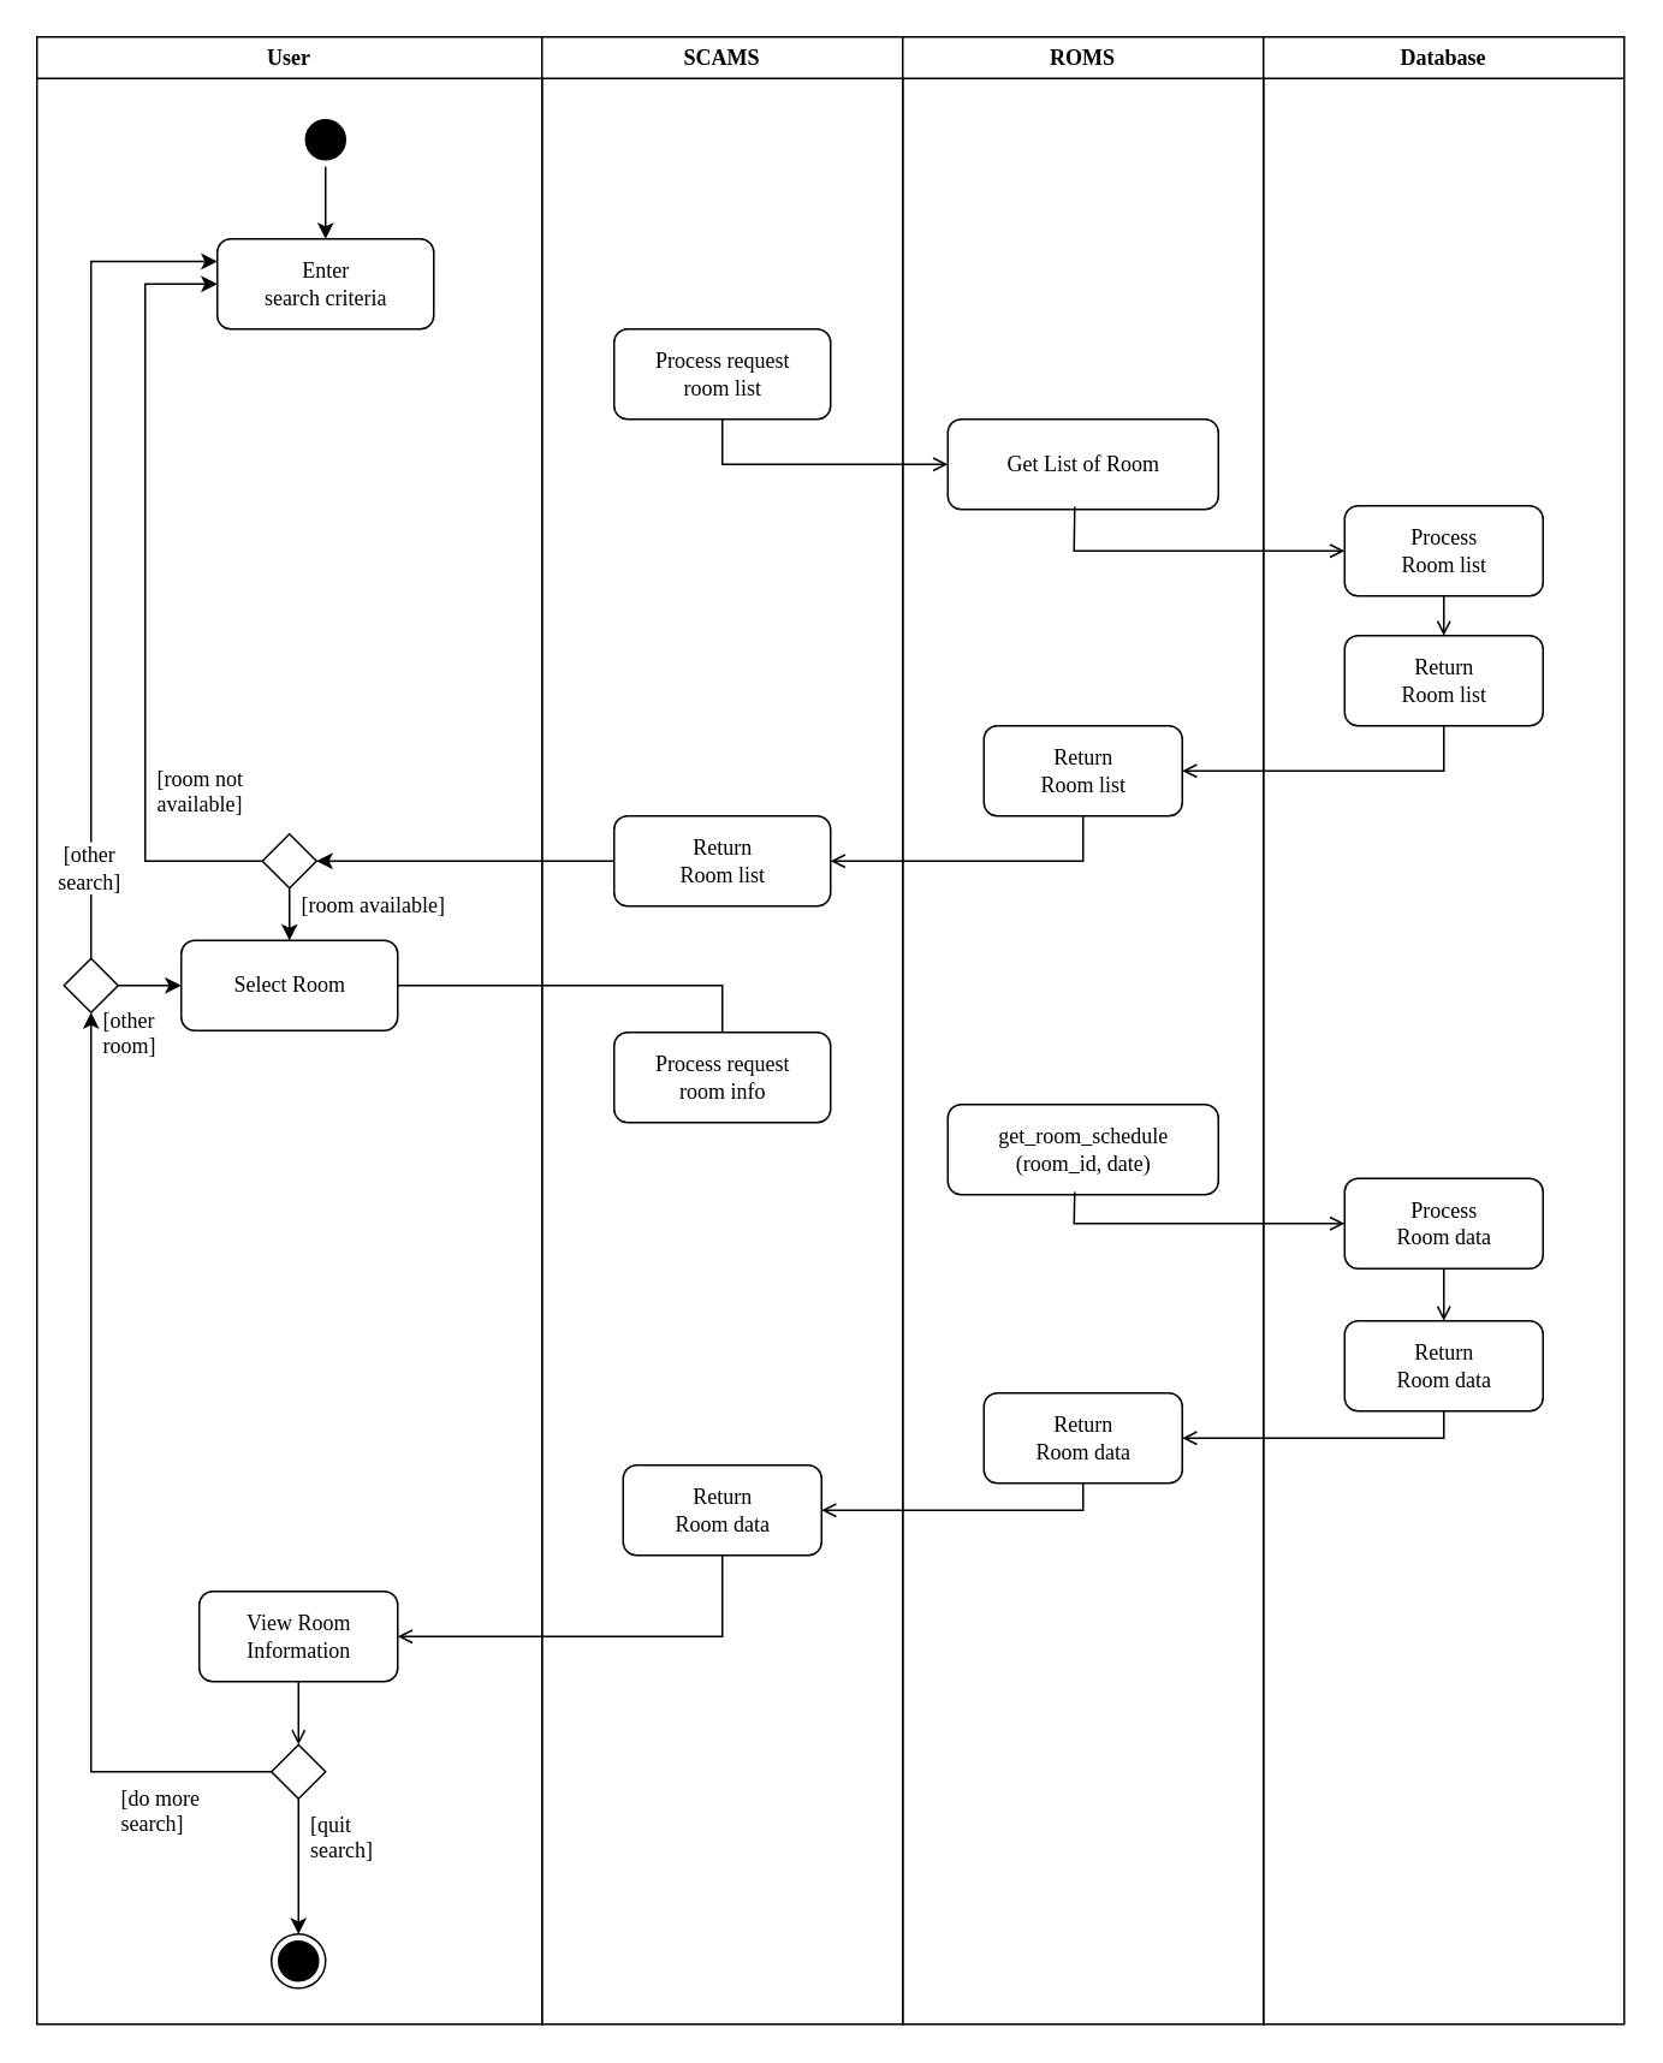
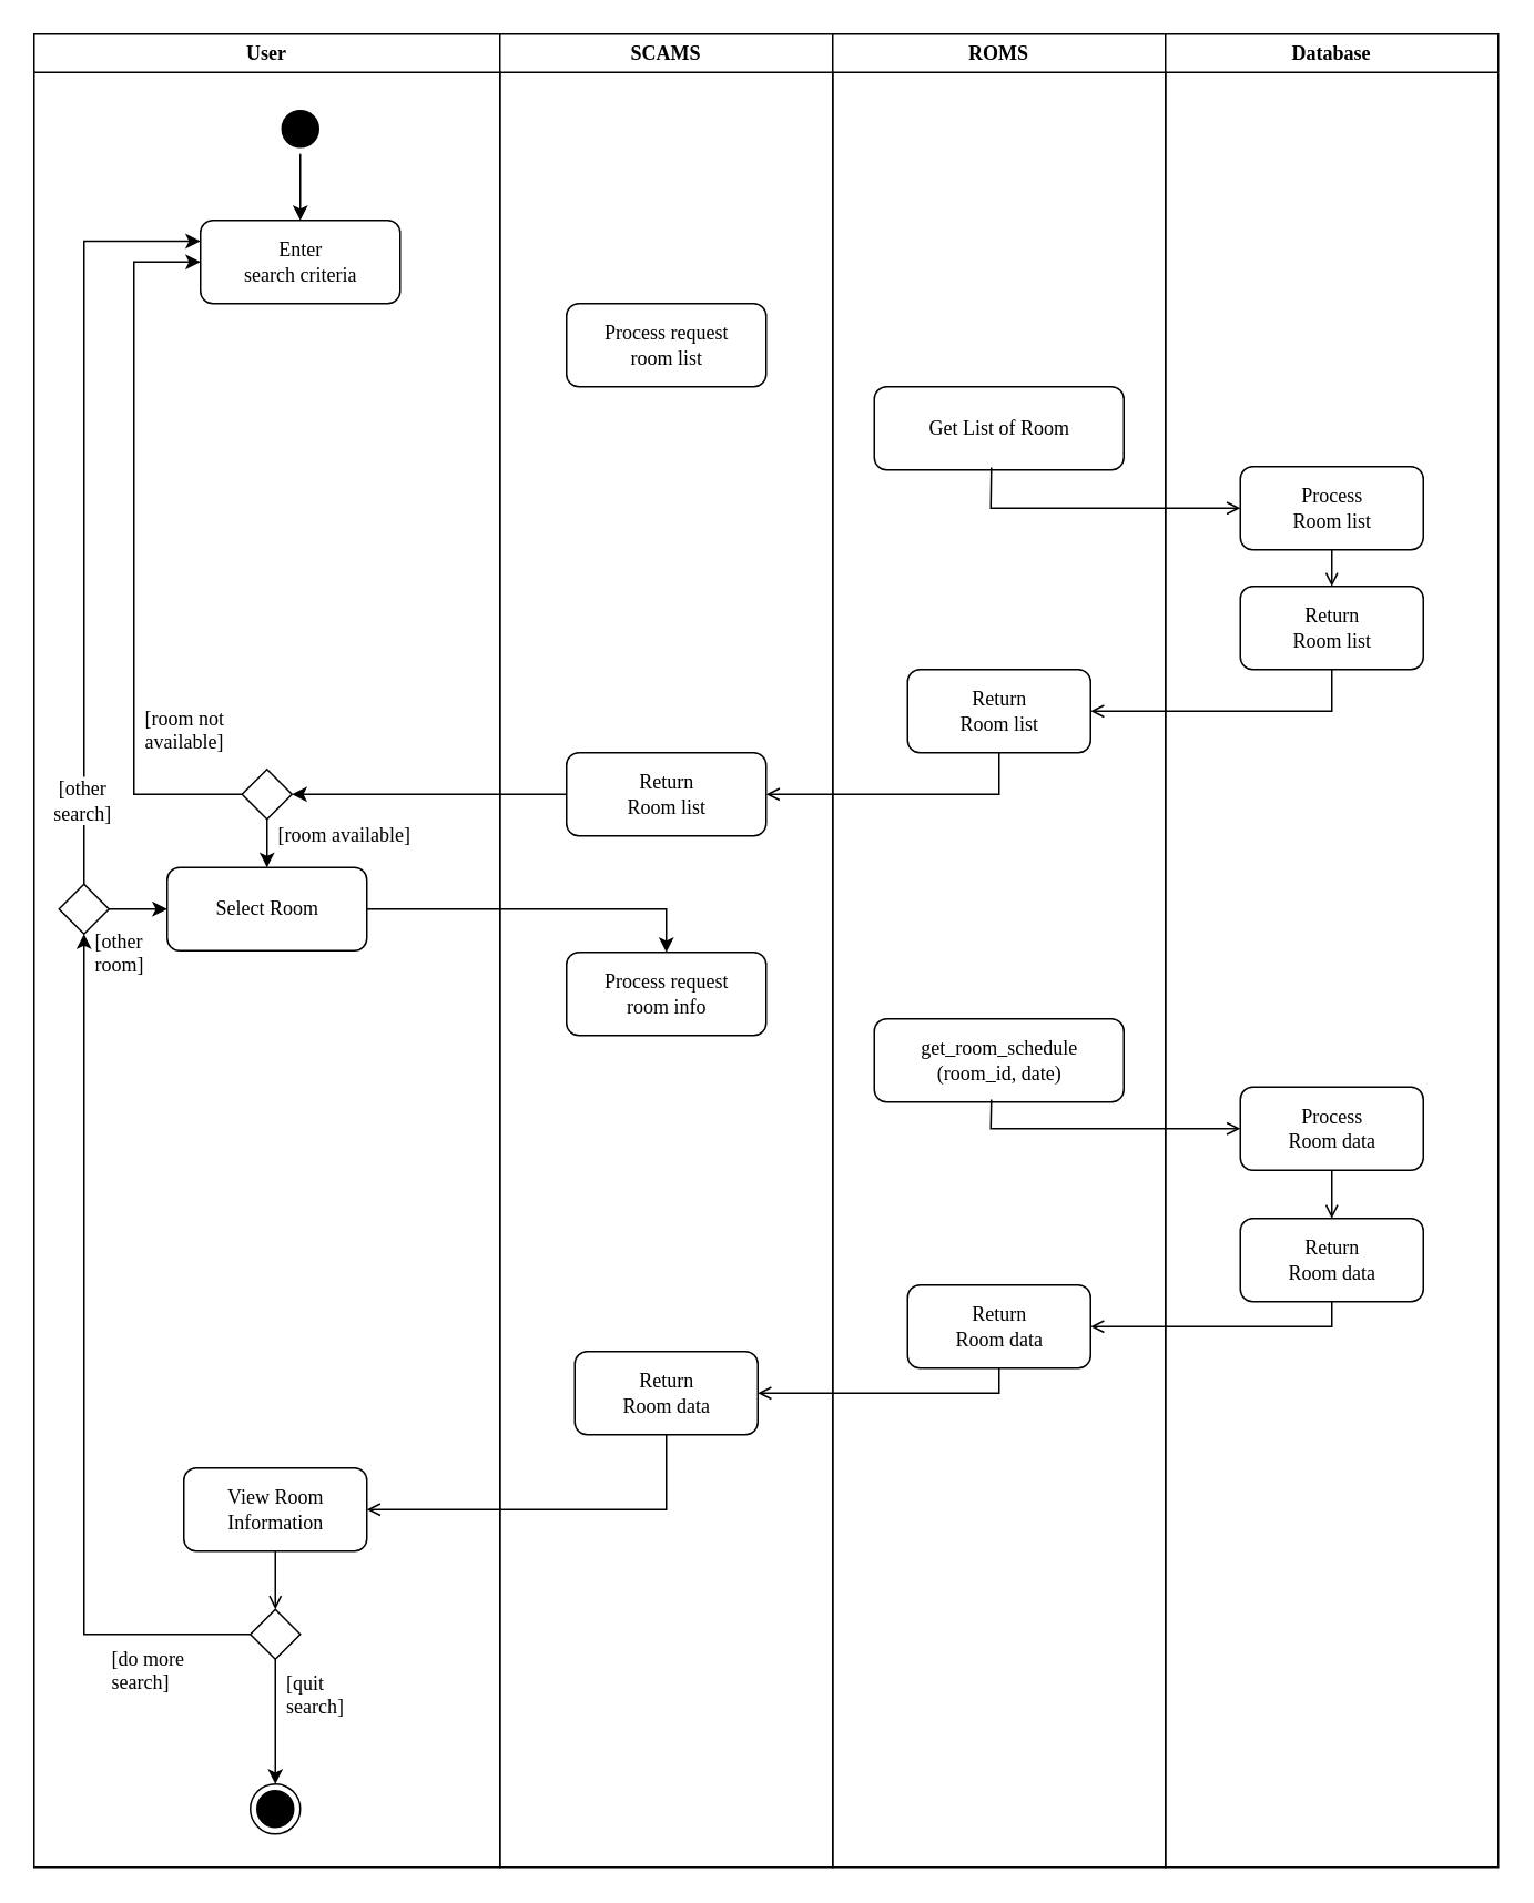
  <mxCell id="0" />
  <mxCell id="1" parent="0" />
  <mxCell id="2" value="User" style="swimlane;whiteSpace=wrap;strokeColor=#000000;fontFamily=Lucida Console;html=1;verticalAlign=middle;fontSize=12;" parent="1" vertex="1"><mxGeometry x="20" y="20" width="280" height="1102" as="geometry" /></mxCell>
  <mxCell id="3" style="edgeStyle=orthogonalEdgeStyle;rounded=0;orthogonalLoop=1;jettySize=auto;html=1;fontFamily=Lucida Console;" edge="1" parent="2" source="4" target="5"><mxGeometry relative="1" as="geometry" /></mxCell>
  <mxCell id="4" value="" style="ellipse;shape=startState;fillColor=#000000;strokeColor=#000000;fontFamily=Lucida Console;html=1;verticalAlign=middle;fontSize=12;" parent="2" vertex="1"><mxGeometry x="145" y="42" width="30" height="30" as="geometry" /></mxCell>
  <mxCell id="5" value="&lt;div&gt;Enter &lt;br&gt;&lt;/div&gt;&lt;div&gt;search criteria&lt;/div&gt;" style="strokeColor=#000000;fontFamily=Lucida Console;html=1;verticalAlign=middle;fontSize=12;rounded=1;" parent="2" vertex="1"><mxGeometry x="100" y="112" width="120" height="50" as="geometry" /></mxCell>
  <mxCell id="6" value="Select Room" style="strokeColor=#000000;fontFamily=Lucida Console;html=1;verticalAlign=middle;fontSize=12;rounded=1;" parent="2" vertex="1"><mxGeometry x="80" y="501" width="120" height="50" as="geometry" /></mxCell>
  <mxCell id="7" style="edgeStyle=orthogonalEdgeStyle;rounded=0;orthogonalLoop=1;jettySize=auto;html=1;entryX=0.5;entryY=0;entryDx=0;entryDy=0;endArrow=open;endFill=0;strokeColor=#000000;fontFamily=Lucida Console;fontSize=12;" parent="2" source="8" target="12" edge="1"><mxGeometry relative="1" as="geometry" /></mxCell>
  <mxCell id="8" value="&lt;div&gt;View Room &lt;br&gt;&lt;/div&gt;&lt;div&gt;Information&lt;br&gt;&lt;/div&gt;" style="strokeColor=#000000;fontFamily=Lucida Console;html=1;verticalAlign=middle;fontSize=12;rounded=1;" parent="2" vertex="1"><mxGeometry x="90" y="862" width="110" height="50" as="geometry" /></mxCell>
  <mxCell id="9" value="" style="ellipse;shape=endState;fillColor=#000000;strokeColor=#000000;fontFamily=Lucida Console;html=1;verticalAlign=middle;fontSize=12;" parent="2" vertex="1"><mxGeometry x="130" y="1052" width="30" height="30" as="geometry" /></mxCell>
  <mxCell id="10" style="edgeStyle=orthogonalEdgeStyle;rounded=0;orthogonalLoop=1;jettySize=auto;html=1;fontFamily=Lucida Console;" edge="1" parent="2" source="12" target="9"><mxGeometry relative="1" as="geometry" /></mxCell>
  <mxCell id="11" style="edgeStyle=orthogonalEdgeStyle;rounded=0;orthogonalLoop=1;jettySize=auto;html=1;entryX=0.5;entryY=1;entryDx=0;entryDy=0;fontFamily=Lucida Console;" edge="1" parent="2" source="12" target="22"><mxGeometry relative="1" as="geometry" /></mxCell>
  <mxCell id="12" value="" style="rhombus;whiteSpace=wrap;html=1;rounded=0;strokeColor=#000000;fillColor=none;fontFamily=Lucida Console;fontSize=12;" parent="2" vertex="1"><mxGeometry x="130" y="947" width="30" height="30" as="geometry" /></mxCell>
  <mxCell id="13" value="&lt;div&gt;[do more&lt;/div&gt;&lt;div&gt;search]&lt;br&gt;&lt;/div&gt;" style="text;html=1;resizable=0;points=[];autosize=1;align=left;verticalAlign=top;spacingTop=-4;fontSize=12;fontFamily=Lucida Console;" parent="2" vertex="1"><mxGeometry x="45" y="967" width="70" height="30" as="geometry" /></mxCell>
  <mxCell id="14" style="edgeStyle=orthogonalEdgeStyle;rounded=0;orthogonalLoop=1;jettySize=auto;html=1;fontFamily=Lucida Console;" edge="1" parent="2" source="16" target="6"><mxGeometry relative="1" as="geometry" /></mxCell>
  <mxCell id="15" style="edgeStyle=orthogonalEdgeStyle;rounded=0;orthogonalLoop=1;jettySize=auto;html=1;entryX=0;entryY=0.5;entryDx=0;entryDy=0;fontFamily=Lucida Console;" edge="1" parent="2" source="16" target="5"><mxGeometry relative="1" as="geometry"><Array as="points"><mxPoint x="60" y="457" /><mxPoint x="60" y="137" /></Array></mxGeometry></mxCell>
  <mxCell id="16" value="" style="rhombus;whiteSpace=wrap;html=1;rounded=0;strokeColor=#000000;fillColor=none;fontFamily=Lucida Console;fontSize=12;" vertex="1" parent="2"><mxGeometry x="125" y="442" width="30" height="30" as="geometry" /></mxCell>
  <mxCell id="17" value="&lt;div&gt;[room available]&lt;/div&gt;" style="text;html=1;resizable=0;points=[];autosize=1;align=left;verticalAlign=top;spacingTop=-4;fontFamily=Lucida Console;" vertex="1" parent="2"><mxGeometry x="145" y="472" width="100" height="20" as="geometry" /></mxCell>
  <mxCell id="18" value="&lt;div&gt;[room not&lt;/div&gt;&lt;div&gt;available]&lt;br&gt;&lt;/div&gt;" style="text;html=1;resizable=0;points=[];autosize=1;align=left;verticalAlign=top;spacingTop=-4;fontFamily=Lucida Console;" vertex="1" parent="2"><mxGeometry x="65" y="402" width="70" height="30" as="geometry" /></mxCell>
  <mxCell id="19" style="edgeStyle=orthogonalEdgeStyle;rounded=0;orthogonalLoop=1;jettySize=auto;html=1;fontFamily=Lucida Console;" edge="1" parent="2" source="22" target="6"><mxGeometry relative="1" as="geometry" /></mxCell>
  <mxCell id="20" style="edgeStyle=orthogonalEdgeStyle;rounded=0;orthogonalLoop=1;jettySize=auto;html=1;entryX=0;entryY=0.25;entryDx=0;entryDy=0;fontFamily=Lucida Console;" edge="1" parent="2" source="22" target="5"><mxGeometry relative="1" as="geometry"><mxPoint x="50" y="307" as="targetPoint" /><Array as="points"><mxPoint x="30" y="125" /></Array></mxGeometry></mxCell>
  <mxCell id="21" value="&lt;div&gt;[other&lt;/div&gt;&lt;div&gt;search]&lt;br&gt;&lt;/div&gt;" style="text;html=1;resizable=0;points=[];align=center;verticalAlign=middle;labelBackgroundColor=#ffffff;fontFamily=Lucida Console;" vertex="1" connectable="0" parent="20"><mxGeometry x="-0.777" y="2" relative="1" as="geometry"><mxPoint as="offset" /></mxGeometry></mxCell>
  <mxCell id="22" value="" style="rhombus;whiteSpace=wrap;html=1;rounded=0;strokeColor=#000000;fillColor=none;fontFamily=Lucida Console;fontSize=12;" vertex="1" parent="2"><mxGeometry x="15" y="511" width="30" height="30" as="geometry" /></mxCell>
  <mxCell id="23" value="&lt;div&gt;[quit&lt;/div&gt;&lt;div&gt;search]&lt;br&gt;&lt;/div&gt;" style="text;html=1;resizable=0;points=[];autosize=1;align=left;verticalAlign=top;spacingTop=-4;fontSize=12;fontFamily=Lucida Console;" parent="2" vertex="1"><mxGeometry x="150" y="982" width="70" height="30" as="geometry" /></mxCell>
  <mxCell id="24" value="&lt;div&gt;[other&lt;/div&gt;&lt;div&gt;room]&lt;br&gt;&lt;/div&gt;" style="text;html=1;resizable=0;points=[];autosize=1;align=left;verticalAlign=top;spacingTop=-4;fontFamily=Lucida Console;" vertex="1" parent="2"><mxGeometry x="35" y="536" width="60" height="30" as="geometry" /></mxCell>
  <mxCell id="25" value="SCAMS" style="swimlane;whiteSpace=wrap;startSize=23;strokeColor=#000000;fontFamily=Lucida Console;html=1;verticalAlign=middle;fontSize=12;" parent="1" vertex="1"><mxGeometry x="300" y="20" width="200" height="1102" as="geometry" /></mxCell>
  <mxCell id="26" value="&lt;div&gt;Process request&lt;/div&gt;room list " style="strokeColor=#000000;fontFamily=Lucida Console;html=1;verticalAlign=middle;fontSize=12;rounded=1;" parent="25" vertex="1"><mxGeometry x="40" y="162" width="120" height="50" as="geometry" /></mxCell>
  <mxCell id="27" value="&lt;div&gt;Return&lt;/div&gt;&lt;div&gt;Room list&lt;br&gt;&lt;/div&gt;" style="strokeColor=#000000;fontFamily=Lucida Console;html=1;verticalAlign=middle;fontSize=12;rounded=1;" parent="25" vertex="1"><mxGeometry x="40" y="432" width="120" height="50" as="geometry" /></mxCell>
  <mxCell id="28" value="&lt;div&gt;Process request&lt;/div&gt;&lt;div&gt;room info&lt;br&gt;&lt;/div&gt;" style="strokeColor=#000000;fontFamily=Lucida Console;html=1;verticalAlign=middle;fontSize=12;rounded=1;" parent="25" vertex="1"><mxGeometry x="40" y="552" width="120" height="50" as="geometry" /></mxCell>
  <mxCell id="29" value="&lt;div&gt;Return&lt;/div&gt;&lt;div&gt;Room data&lt;br&gt;&lt;/div&gt;" style="strokeColor=#000000;fontFamily=Lucida Console;html=1;verticalAlign=middle;fontSize=12;rounded=1;" parent="25" vertex="1"><mxGeometry x="45" y="792" width="110" height="50" as="geometry" /></mxCell>
  <mxCell id="30" value="ROMS" style="swimlane;whiteSpace=wrap;fontFamily=Lucida Console;html=1;verticalAlign=middle;fontSize=12;" parent="1" vertex="1"><mxGeometry x="500" y="20" width="200" height="1102" as="geometry" /></mxCell>
  <mxCell id="31" value="Get List of Room" style="strokeColor=#000000;fontFamily=Lucida Console;html=1;verticalAlign=middle;fontSize=12;rounded=1;" parent="30" vertex="1"><mxGeometry x="25" y="212" width="150" height="50" as="geometry" /></mxCell>
  <mxCell id="32" value="&lt;div&gt;Return&lt;/div&gt;&lt;div&gt;Room list&lt;br&gt;&lt;/div&gt;" style="strokeColor=#000000;fontFamily=Lucida Console;html=1;verticalAlign=middle;fontSize=12;rounded=1;" parent="30" vertex="1"><mxGeometry x="45" y="382" width="110" height="50" as="geometry" /></mxCell>
  <mxCell id="33" value="&lt;div&gt;get_room_schedule&lt;/div&gt;&lt;div&gt;(room_id, date)&lt;/div&gt;" style="strokeColor=#000000;fontFamily=Lucida Console;html=1;verticalAlign=middle;fontSize=12;rounded=1;" parent="30" vertex="1"><mxGeometry x="25" y="592" width="150" height="50" as="geometry" /></mxCell>
  <mxCell id="34" value="&lt;div&gt;Return&lt;/div&gt;&lt;div&gt;Room data&lt;br&gt;&lt;/div&gt;" style="strokeColor=#000000;fontFamily=Lucida Console;html=1;verticalAlign=middle;fontSize=12;rounded=1;" parent="30" vertex="1"><mxGeometry x="45" y="752" width="110" height="50" as="geometry" /></mxCell>
  <mxCell id="35" value="" style="endArrow=open;strokeColor=#000000;endFill=1;rounded=0;fontFamily=Lucida Console;html=1;verticalAlign=middle;fontSize=12;exitX=0.469;exitY=0.97;exitDx=0;exitDy=0;exitPerimeter=0;" parent="1" source="31" target="38" edge="1"><mxGeometry relative="1" as="geometry"><Array as="points"><mxPoint x="595" y="305" /></Array></mxGeometry></mxCell>
  <mxCell id="36" value="Database" style="swimlane;whiteSpace=wrap;fontFamily=Lucida Console;html=1;verticalAlign=middle;fontSize=12;" parent="1" vertex="1"><mxGeometry x="700" y="20" width="200" height="1102" as="geometry" /></mxCell>
  <mxCell id="37" value="" style="edgeStyle=orthogonalEdgeStyle;rounded=0;orthogonalLoop=1;jettySize=auto;html=1;strokeColor=#000000;fontFamily=Lucida Console;fontSize=12;endArrow=open;endFill=0;" parent="36" source="38" target="39" edge="1"><mxGeometry relative="1" as="geometry" /></mxCell>
  <mxCell id="38" value="&lt;div&gt;Process&lt;/div&gt;&lt;div&gt;Room list&lt;br&gt;&lt;/div&gt;" style="strokeColor=#000000;fontFamily=Lucida Console;html=1;verticalAlign=middle;fontSize=12;rounded=1;" parent="36" vertex="1"><mxGeometry x="45" y="260" width="110" height="50" as="geometry" /></mxCell>
  <mxCell id="39" value="&lt;div&gt;Return&lt;/div&gt;&lt;div&gt;Room list&lt;br&gt;&lt;/div&gt;" style="strokeColor=#000000;fontFamily=Lucida Console;html=1;verticalAlign=middle;fontSize=12;rounded=1;" parent="36" vertex="1"><mxGeometry x="45" y="332" width="110" height="50" as="geometry" /></mxCell>
  <mxCell id="40" value="&lt;div&gt;Process&lt;/div&gt;&lt;div&gt;Room data&lt;br&gt;&lt;/div&gt;" style="strokeColor=#000000;fontFamily=Lucida Console;html=1;verticalAlign=middle;fontSize=12;rounded=1;" parent="36" vertex="1"><mxGeometry x="45" y="633" width="110" height="50" as="geometry" /></mxCell>
  <mxCell id="41" value="&lt;div&gt;Return&lt;/div&gt;&lt;div&gt;Room data&lt;br&gt;&lt;/div&gt;" style="strokeColor=#000000;fontFamily=Lucida Console;html=1;verticalAlign=middle;fontSize=12;rounded=1;" parent="36" vertex="1"><mxGeometry x="45" y="712" width="110" height="50" as="geometry" /></mxCell>
  <mxCell id="42" value="" style="edgeStyle=orthogonalEdgeStyle;rounded=0;orthogonalLoop=1;jettySize=auto;html=1;strokeColor=#000000;fontFamily=Lucida Console;fontSize=12;endArrow=open;endFill=0;" parent="36" source="40" target="41" edge="1"><mxGeometry relative="1" as="geometry" /></mxCell>
- <mxCell id="43" value="" style="endArrow=open;strokeColor=#000000;endFill=1;rounded=0;fontFamily=Lucida Console;html=1;verticalAlign=middle;fontSize=12;entryX=0;entryY=0.5;entryDx=0;entryDy=0;exitX=0.5;exitY=1;exitDx=0;exitDy=0;" parent="1" source="26" target="31" edge="1"><mxGeometry relative="1" as="geometry"><Array as="points"><mxPoint x="400" y="257" /></Array></mxGeometry></mxCell>
  <mxCell id="44" value="" style="endArrow=open;strokeColor=#000000;endFill=1;rounded=0;fontFamily=Lucida Console;html=1;verticalAlign=middle;fontSize=12;exitX=0.469;exitY=0.97;exitDx=0;exitDy=0;exitPerimeter=0;" parent="1" source="33" target="40" edge="1"><mxGeometry relative="1" as="geometry"><Array as="points"><mxPoint x="595" y="678" /></Array></mxGeometry></mxCell>
  <mxCell id="45" value="" style="endArrow=open;strokeColor=#000000;endFill=1;rounded=0;fontFamily=Lucida Console;html=1;verticalAlign=middle;fontSize=12;exitX=0.5;exitY=1;exitDx=0;exitDy=0;entryX=1;entryY=0.5;entryDx=0;entryDy=0;" parent="1" source="39" target="32" edge="1"><mxGeometry relative="1" as="geometry"><mxPoint x="605.35" y="338.5" as="sourcePoint" /><mxPoint x="755" y="387" as="targetPoint" /><Array as="points"><mxPoint x="800" y="427" /></Array></mxGeometry></mxCell>
  <mxCell id="46" value="" style="endArrow=open;strokeColor=#000000;endFill=1;rounded=0;fontFamily=Lucida Console;html=1;verticalAlign=middle;fontSize=12;exitX=0.5;exitY=1;exitDx=0;exitDy=0;entryX=1;entryY=0.5;entryDx=0;entryDy=0;" parent="1" source="32" target="27" edge="1"><mxGeometry relative="1" as="geometry"><mxPoint x="597.5" y="532" as="sourcePoint" /><mxPoint x="450" y="557" as="targetPoint" /><Array as="points"><mxPoint x="600" y="477" /></Array></mxGeometry></mxCell>
  <mxCell id="47" value="" style="endArrow=open;strokeColor=#000000;endFill=1;rounded=0;fontFamily=Lucida Console;html=1;verticalAlign=middle;fontSize=12;exitX=0.5;exitY=1;exitDx=0;exitDy=0;entryX=1;entryY=0.5;entryDx=0;entryDy=0;" parent="1" source="41" target="34" edge="1"><mxGeometry relative="1" as="geometry"><mxPoint x="835" y="902" as="sourcePoint" /><mxPoint x="690" y="927" as="targetPoint" /><Array as="points"><mxPoint x="800" y="797" /></Array></mxGeometry></mxCell>
  <mxCell id="48" value="" style="endArrow=open;strokeColor=#000000;endFill=1;rounded=0;fontFamily=Lucida Console;html=1;verticalAlign=middle;fontSize=12;exitX=0.5;exitY=1;exitDx=0;exitDy=0;entryX=1;entryY=0.5;entryDx=0;entryDy=0;" parent="1" source="34" target="29" edge="1"><mxGeometry relative="1" as="geometry"><mxPoint x="600" y="872" as="sourcePoint" /><mxPoint x="455" y="887" as="targetPoint" /><Array as="points"><mxPoint x="600" y="837" /></Array></mxGeometry></mxCell>
  <mxCell id="49" value="" style="endArrow=open;strokeColor=#000000;endFill=1;rounded=0;fontFamily=Lucida Console;html=1;verticalAlign=middle;fontSize=12;entryX=1;entryY=0.5;entryDx=0;entryDy=0;exitX=0.5;exitY=1;exitDx=0;exitDy=0;" parent="1" source="29" target="8" edge="1"><mxGeometry relative="1" as="geometry"><mxPoint x="400" y="872" as="sourcePoint" /><mxPoint x="255" y="927" as="targetPoint" /><Array as="points"><mxPoint x="400" y="907" /></Array></mxGeometry></mxCell>
  <mxCell id="50" style="edgeStyle=orthogonalEdgeStyle;rounded=0;orthogonalLoop=1;jettySize=auto;html=1;entryX=1;entryY=0.5;entryDx=0;entryDy=0;fontFamily=Lucida Console;" edge="1" parent="1" source="27" target="16"><mxGeometry relative="1" as="geometry" /></mxCell>
- <mxCell id="51" style="edgeStyle=orthogonalEdgeStyle;rounded=0;orthogonalLoop=1;jettySize=auto;html=1;entryX=0.5;entryY=0;entryDx=0;entryDy=0;fontFamily=Lucida Console;endArrow=none;" edge="1" parent="1" source="6" target="28"><mxGeometry relative="1" as="geometry" /></mxCell>
+ <mxCell id="51" style="edgeStyle=orthogonalEdgeStyle;rounded=0;orthogonalLoop=1;jettySize=auto;html=1;entryX=0.5;entryY=0;entryDx=0;entryDy=0;fontFamily=Lucida Console;" edge="1" parent="1" source="6" target="28"><mxGeometry relative="1" as="geometry" /></mxCell>
